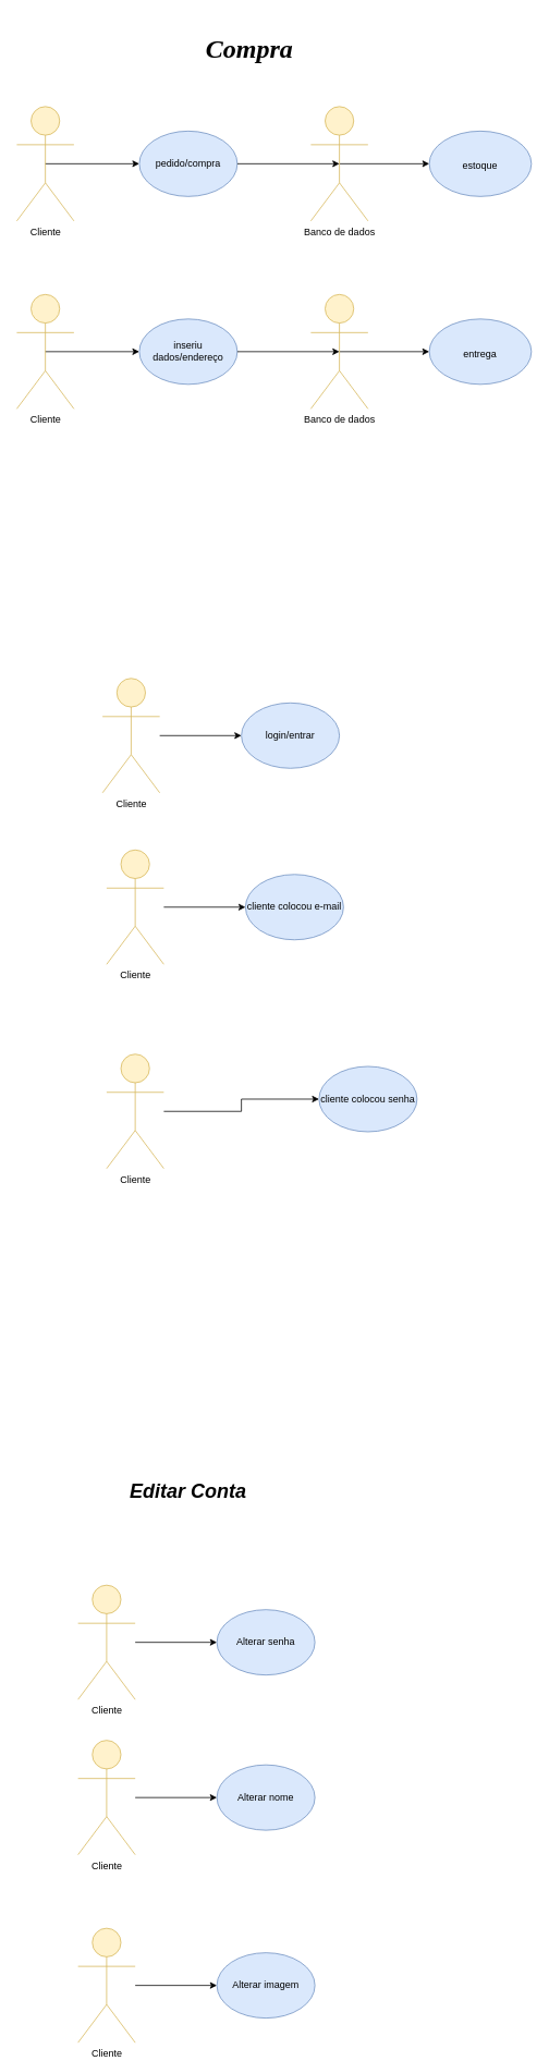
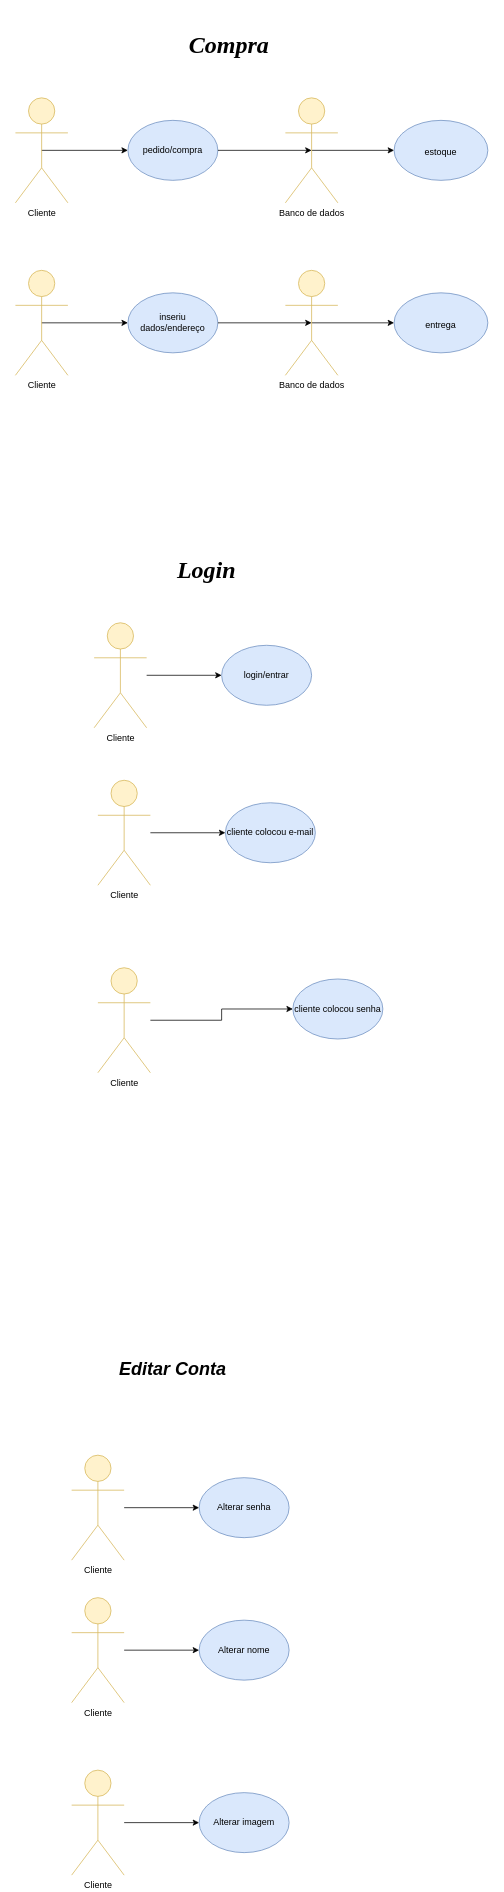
  <mxCell id="0" />
  <mxCell id="1" parent="0" />
  <mxCell id="2" value="&lt;h1&gt;&lt;font style=&quot;font-size: 32px;&quot; face=&quot;Times New Roman&quot;&gt;&lt;i&gt;Compra&lt;/i&gt;&lt;/font&gt;&lt;/h1&gt;" style="text;html=1;align=center;verticalAlign=middle;whiteSpace=wrap;rounded=0;" parent="1" vertex="1"><mxGeometry x="130" y="20" width="350" height="80" as="geometry" /></mxCell>
  <mxCell id="3" style="edgeStyle=orthogonalEdgeStyle;rounded=0;orthogonalLoop=1;jettySize=auto;html=1;exitX=0.5;exitY=0.5;exitDx=0;exitDy=0;exitPerimeter=0;entryX=0;entryY=0.5;entryDx=0;entryDy=0;" parent="1" source="4" target="5" edge="1"><mxGeometry relative="1" as="geometry" /></mxCell>
  <mxCell id="4" value="Cliente" style="shape=umlActor;verticalLabelPosition=bottom;verticalAlign=top;html=1;outlineConnect=0;fillColor=#fff2cc;strokeColor=#d6b656;" parent="1" vertex="1"><mxGeometry x="20" y="130" width="70" height="140" as="geometry" /></mxCell>
  <mxCell id="5" value="pedido/compra" style="ellipse;whiteSpace=wrap;html=1;fillColor=#dae8fc;strokeColor=#6c8ebf;" parent="1" vertex="1"><mxGeometry x="170" y="160" width="120" height="80" as="geometry" /></mxCell>
  <mxCell id="6" value="" style="edgeStyle=orthogonalEdgeStyle;rounded=0;orthogonalLoop=1;jettySize=auto;html=1;exitX=0.5;exitY=0.5;exitDx=0;exitDy=0;exitPerimeter=0;" parent="1" source="7" target="9" edge="1"><mxGeometry relative="1" as="geometry"><Array as="points" /></mxGeometry></mxCell>
  <mxCell id="7" value="Banco de dados" style="shape=umlActor;verticalLabelPosition=bottom;verticalAlign=top;html=1;outlineConnect=0;fillColor=#fff2cc;strokeColor=#d6b656;" parent="1" vertex="1"><mxGeometry x="380" y="130" width="70" height="140" as="geometry" /></mxCell>
  <mxCell id="8" style="edgeStyle=orthogonalEdgeStyle;rounded=0;orthogonalLoop=1;jettySize=auto;html=1;exitX=1;exitY=0.5;exitDx=0;exitDy=0;entryX=0.5;entryY=0.5;entryDx=0;entryDy=0;entryPerimeter=0;" parent="1" source="5" target="7" edge="1"><mxGeometry relative="1" as="geometry" /></mxCell>
  <mxCell id="9" value="&lt;div&gt;&lt;br&gt;&lt;/div&gt;&lt;div&gt;&lt;br&gt;&lt;/div&gt;&lt;div&gt;estoque&lt;/div&gt;" style="ellipse;whiteSpace=wrap;html=1;verticalAlign=top;fillColor=#dae8fc;strokeColor=#6c8ebf;" parent="1" vertex="1"><mxGeometry x="525" y="160" width="125" height="80" as="geometry" /></mxCell>
+ <mxCell id="10" value="&lt;h1&gt;&lt;font face=&quot;Times New Roman&quot;&gt;&lt;span style=&quot;font-size: 32px;&quot;&gt;&lt;i&gt;Login&lt;/i&gt;&lt;/span&gt;&lt;/font&gt;&lt;/h1&gt;" style="text;html=1;align=center;verticalAlign=middle;whiteSpace=wrap;rounded=0;" parent="1" vertex="1"><mxGeometry x="100" y="720" width="350" height="80" as="geometry" /></mxCell>
  <mxCell id="11" value="" style="edgeStyle=orthogonalEdgeStyle;rounded=0;orthogonalLoop=1;jettySize=auto;html=1;" parent="1" source="12" target="13" edge="1"><mxGeometry relative="1" as="geometry" /></mxCell>
  <mxCell id="12" value="Cliente" style="shape=umlActor;verticalLabelPosition=bottom;verticalAlign=top;html=1;outlineConnect=0;fillColor=#fff2cc;strokeColor=#d6b656;" parent="1" vertex="1"><mxGeometry x="125" y="830" width="70" height="140" as="geometry" /></mxCell>
  <mxCell id="13" value="login/entrar" style="ellipse;whiteSpace=wrap;html=1;fillColor=#dae8fc;strokeColor=#6c8ebf;" parent="1" vertex="1"><mxGeometry x="295" y="860" width="120" height="80" as="geometry" /></mxCell>
  <mxCell id="14" value="" style="edgeStyle=orthogonalEdgeStyle;rounded=0;orthogonalLoop=1;jettySize=auto;html=1;" parent="1" source="15" target="16" edge="1"><mxGeometry relative="1" as="geometry" /></mxCell>
  <mxCell id="15" value="Cliente" style="shape=umlActor;verticalLabelPosition=bottom;verticalAlign=top;html=1;outlineConnect=0;fillColor=#fff2cc;strokeColor=#d6b656;" parent="1" vertex="1"><mxGeometry x="130" y="1040" width="70" height="140" as="geometry" /></mxCell>
  <mxCell id="16" value="cliente colocou e-mail" style="ellipse;whiteSpace=wrap;html=1;fillColor=#dae8fc;strokeColor=#6c8ebf;" parent="1" vertex="1"><mxGeometry x="300" y="1070" width="120" height="80" as="geometry" /></mxCell>
  <mxCell id="17" value="" style="edgeStyle=orthogonalEdgeStyle;rounded=0;orthogonalLoop=1;jettySize=auto;html=1;" parent="1" source="18" target="19" edge="1"><mxGeometry relative="1" as="geometry" /></mxCell>
  <mxCell id="18" value="Cliente" style="shape=umlActor;verticalLabelPosition=bottom;verticalAlign=top;html=1;outlineConnect=0;fillColor=#fff2cc;strokeColor=#d6b656;" parent="1" vertex="1"><mxGeometry x="130" y="1290" width="70" height="140" as="geometry" /></mxCell>
  <mxCell id="19" value="cliente colocou senha" style="ellipse;whiteSpace=wrap;html=1;fillColor=#dae8fc;strokeColor=#6c8ebf;" parent="1" vertex="1"><mxGeometry x="390" y="1305" width="120" height="80" as="geometry" /></mxCell>
  <mxCell id="20" value="&lt;h1&gt;&lt;i&gt;Editar Conta&lt;/i&gt;&lt;/h1&gt;" style="text;html=1;align=center;verticalAlign=middle;whiteSpace=wrap;rounded=0;" vertex="1" parent="1"><mxGeometry x="125" y="1790" width="210" height="70" as="geometry" /></mxCell>
  <mxCell id="21" value="" style="edgeStyle=orthogonalEdgeStyle;rounded=0;orthogonalLoop=1;jettySize=auto;html=1;" edge="1" parent="1" source="22" target="23"><mxGeometry relative="1" as="geometry" /></mxCell>
  <mxCell id="22" value="Cliente" style="shape=umlActor;verticalLabelPosition=bottom;verticalAlign=top;html=1;outlineConnect=0;fillColor=#fff2cc;strokeColor=#d6b656;" vertex="1" parent="1"><mxGeometry x="95" y="2130" width="70" height="140" as="geometry" /></mxCell>
  <mxCell id="23" value="Alterar nome" style="ellipse;whiteSpace=wrap;html=1;fillColor=#dae8fc;strokeColor=#6c8ebf;" vertex="1" parent="1"><mxGeometry x="265" y="2160" width="120" height="80" as="geometry" /></mxCell>
  <mxCell id="24" value="" style="edgeStyle=orthogonalEdgeStyle;rounded=0;orthogonalLoop=1;jettySize=auto;html=1;" edge="1" parent="1" source="25" target="26"><mxGeometry relative="1" as="geometry" /></mxCell>
  <mxCell id="25" value="Cliente" style="shape=umlActor;verticalLabelPosition=bottom;verticalAlign=top;html=1;outlineConnect=0;fillColor=#fff2cc;strokeColor=#d6b656;" vertex="1" parent="1"><mxGeometry x="95" y="1940" width="70" height="140" as="geometry" /></mxCell>
  <mxCell id="26" value="Alterar senha" style="ellipse;whiteSpace=wrap;html=1;fillColor=#dae8fc;strokeColor=#6c8ebf;" vertex="1" parent="1"><mxGeometry x="265" y="1970" width="120" height="80" as="geometry" /></mxCell>
  <mxCell id="27" value="" style="edgeStyle=orthogonalEdgeStyle;rounded=0;orthogonalLoop=1;jettySize=auto;html=1;" edge="1" parent="1" source="28" target="29"><mxGeometry relative="1" as="geometry" /></mxCell>
  <mxCell id="28" value="Cliente" style="shape=umlActor;verticalLabelPosition=bottom;verticalAlign=top;html=1;outlineConnect=0;fillColor=#fff2cc;strokeColor=#d6b656;" vertex="1" parent="1"><mxGeometry x="95" y="2360" width="70" height="140" as="geometry" /></mxCell>
  <mxCell id="29" value="Alterar imagem" style="ellipse;whiteSpace=wrap;html=1;fillColor=#dae8fc;strokeColor=#6c8ebf;" vertex="1" parent="1"><mxGeometry x="265" y="2390" width="120" height="80" as="geometry" /></mxCell>
  <mxCell id="30" style="edgeStyle=orthogonalEdgeStyle;rounded=0;orthogonalLoop=1;jettySize=auto;html=1;exitX=0.5;exitY=0.5;exitDx=0;exitDy=0;exitPerimeter=0;entryX=0;entryY=0.5;entryDx=0;entryDy=0;" edge="1" parent="1" source="31" target="32"><mxGeometry relative="1" as="geometry" /></mxCell>
  <mxCell id="31" value="Cliente" style="shape=umlActor;verticalLabelPosition=bottom;verticalAlign=top;html=1;outlineConnect=0;fillColor=#fff2cc;strokeColor=#d6b656;" vertex="1" parent="1"><mxGeometry x="20" y="360" width="70" height="140" as="geometry" /></mxCell>
  <mxCell id="32" value="inseriu dados/endereço" style="ellipse;whiteSpace=wrap;html=1;fillColor=#dae8fc;strokeColor=#6c8ebf;" vertex="1" parent="1"><mxGeometry x="170" y="390" width="120" height="80" as="geometry" /></mxCell>
  <mxCell id="33" value="" style="edgeStyle=orthogonalEdgeStyle;rounded=0;orthogonalLoop=1;jettySize=auto;html=1;exitX=0.5;exitY=0.5;exitDx=0;exitDy=0;exitPerimeter=0;" edge="1" parent="1" source="34" target="36"><mxGeometry relative="1" as="geometry"><Array as="points" /></mxGeometry></mxCell>
  <mxCell id="34" value="Banco de dados" style="shape=umlActor;verticalLabelPosition=bottom;verticalAlign=top;html=1;outlineConnect=0;fillColor=#fff2cc;strokeColor=#d6b656;" vertex="1" parent="1"><mxGeometry x="380" y="360" width="70" height="140" as="geometry" /></mxCell>
  <mxCell id="35" style="edgeStyle=orthogonalEdgeStyle;rounded=0;orthogonalLoop=1;jettySize=auto;html=1;exitX=1;exitY=0.5;exitDx=0;exitDy=0;entryX=0.5;entryY=0.5;entryDx=0;entryDy=0;entryPerimeter=0;" edge="1" parent="1" source="32" target="34"><mxGeometry relative="1" as="geometry" /></mxCell>
  <mxCell id="36" value="&lt;div&gt;&lt;br&gt;&lt;/div&gt;&lt;div&gt;&lt;br&gt;&lt;/div&gt;&lt;div&gt;entrega&lt;/div&gt;" style="ellipse;whiteSpace=wrap;html=1;verticalAlign=top;fillColor=#dae8fc;strokeColor=#6c8ebf;" vertex="1" parent="1"><mxGeometry x="525" y="390" width="125" height="80" as="geometry" /></mxCell>
